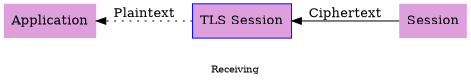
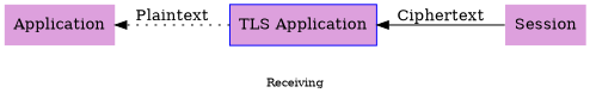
  digraph {
    fontsize=10
    label="\n\nReceiving"
    rankdir=RL
    node [fillcolor=plum shape=none style=filled]
    Application [color=red]
    n2 [color=darkorange label=Session]
-   n3 [color=blue label="TLS Session" shape=box]
+   n3 [color=blue label="TLS Application" shape=box]
    n2 -> n3 [label=Ciphertext style=solid]
    n3 -> Application [label=Plaintext style=dotted]
  }
